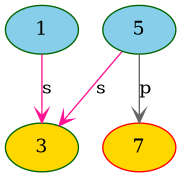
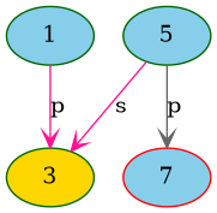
  digraph {
    node [color=darkgreen fillcolor=skyblue style=filled]
    edge [arrowhead=vee color=deeppink]
    1
    3 [fillcolor=gold]
    5
-   7 [color=red fillcolor=gold]
-   1 -> 3 [label=s]
+   7 [color=red]
+   1 -> 3 [label=p]
    5 -> 3 [label=s]
    5 -> 7 [color=gray40 label=p]
  }
